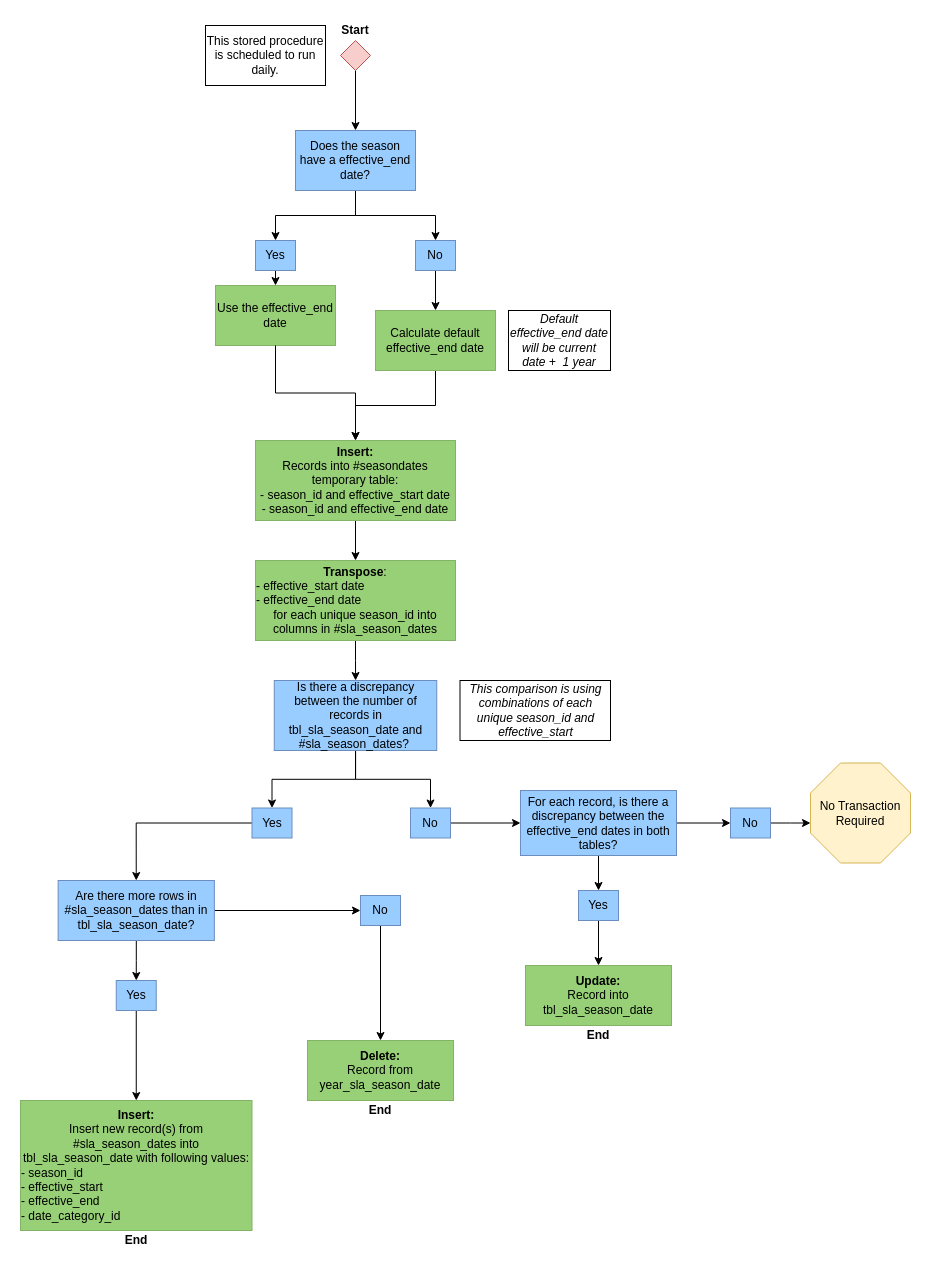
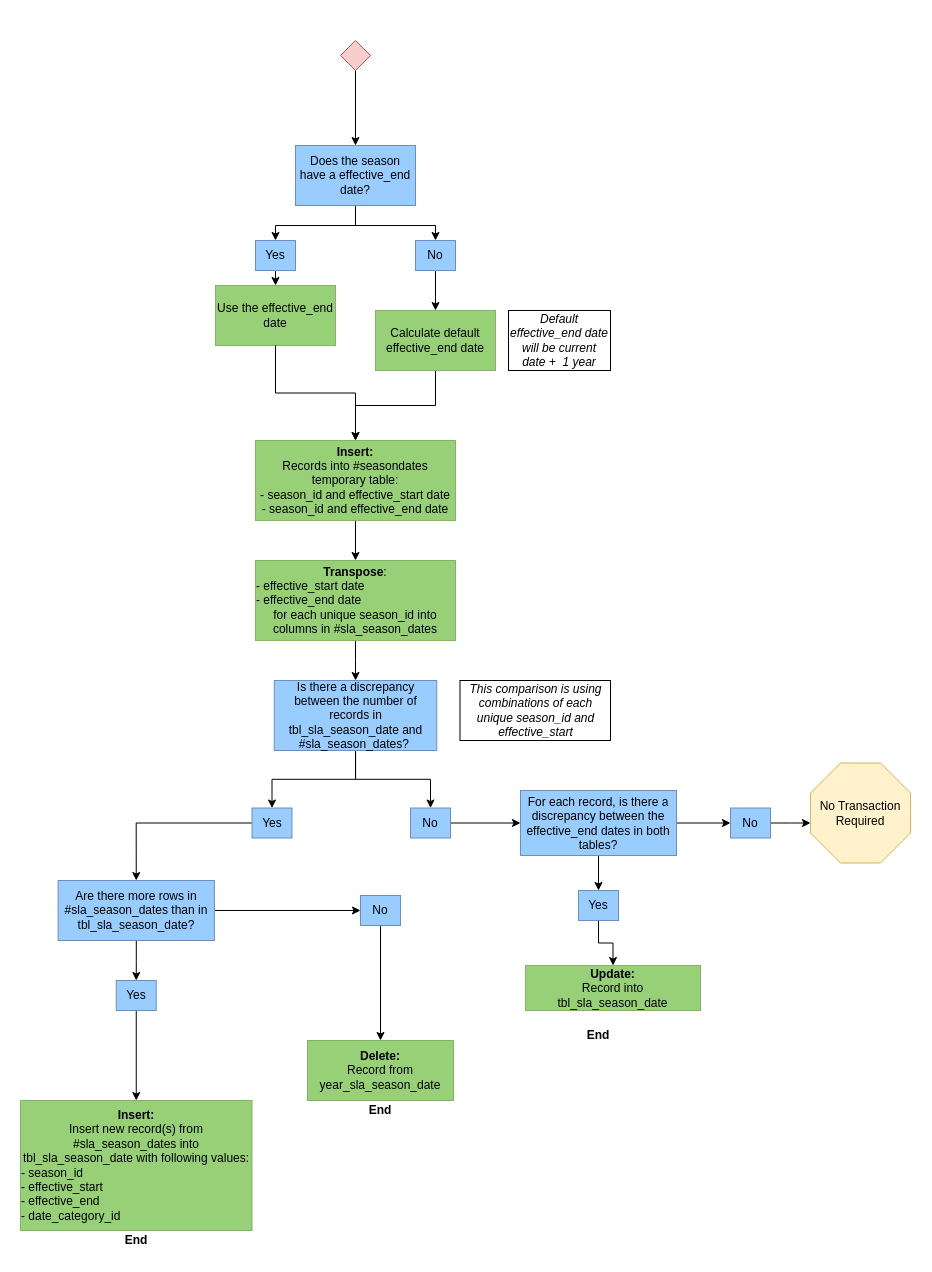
  <mxCell id="0" />
  <mxCell id="1" parent="0" />
  <mxCell id="2" value="" style="edgeStyle=orthogonalEdgeStyle;rounded=0;orthogonalLoop=1;jettySize=auto;html=1;" parent="1" source="3" target="35" edge="1"><mxGeometry relative="1" as="geometry" /></mxCell>
  <mxCell id="3" value="Calculate default effective_end date" style="rounded=0;whiteSpace=wrap;html=1;fillColor=#97D077;strokeColor=#82b366;" parent="1" vertex="1"><mxGeometry x="375" y="310" width="120" height="60" as="geometry" /></mxCell>
  <mxCell id="4" style="edgeStyle=orthogonalEdgeStyle;rounded=0;orthogonalLoop=1;jettySize=auto;html=1;exitX=0.5;exitY=1;exitDx=0;exitDy=0;entryX=0.5;entryY=0;entryDx=0;entryDy=0;" parent="1" source="5" target="8" edge="1"><mxGeometry relative="1" as="geometry" /></mxCell>
  <mxCell id="5" value="" style="rhombus;whiteSpace=wrap;html=1;fillColor=#f8cecc;strokeColor=#b85450;" parent="1" vertex="1"><mxGeometry x="340" y="40" width="30" height="30" as="geometry" /></mxCell>
  <mxCell id="6" style="edgeStyle=orthogonalEdgeStyle;rounded=0;orthogonalLoop=1;jettySize=auto;html=1;" parent="1" source="8" target="10" edge="1"><mxGeometry relative="1" as="geometry" /></mxCell>
  <mxCell id="7" style="edgeStyle=orthogonalEdgeStyle;rounded=0;orthogonalLoop=1;jettySize=auto;html=1;exitX=0.5;exitY=1;exitDx=0;exitDy=0;entryX=0.5;entryY=0;entryDx=0;entryDy=0;" parent="1" source="8" target="12" edge="1"><mxGeometry relative="1" as="geometry" /></mxCell>
- <mxCell id="8" value="Does the season have a effective_end date?" style="rounded=0;whiteSpace=wrap;html=1;fillColor=#99CCFF;strokeColor=#6c8ebf;" parent="1" vertex="1"><mxGeometry x="295" y="130" width="120" height="60" as="geometry" /></mxCell>
+ <mxCell id="8" value="Does the season have a effective_end date?" style="rounded=0;whiteSpace=wrap;html=1;fillColor=#99CCFF;strokeColor=#6c8ebf;" parent="1" vertex="1"><mxGeometry x="295" y="145" width="120" height="60" as="geometry" /></mxCell>
  <mxCell id="9" style="edgeStyle=orthogonalEdgeStyle;rounded=0;orthogonalLoop=1;jettySize=auto;html=1;exitX=0.5;exitY=1;exitDx=0;exitDy=0;entryX=0.5;entryY=0;entryDx=0;entryDy=0;" parent="1" source="10" target="13" edge="1"><mxGeometry relative="1" as="geometry" /></mxCell>
  <mxCell id="10" value="Yes" style="rounded=0;whiteSpace=wrap;html=1;fillColor=#99CCFF;strokeColor=#6c8ebf;" parent="1" vertex="1"><mxGeometry x="255" y="240" width="40" height="30" as="geometry" /></mxCell>
  <mxCell id="11" style="edgeStyle=orthogonalEdgeStyle;rounded=0;orthogonalLoop=1;jettySize=auto;html=1;exitX=0.5;exitY=1;exitDx=0;exitDy=0;entryX=0.5;entryY=0;entryDx=0;entryDy=0;" parent="1" source="12" target="3" edge="1"><mxGeometry relative="1" as="geometry" /></mxCell>
  <mxCell id="12" value="No" style="rounded=0;whiteSpace=wrap;html=1;fillColor=#99CCFF;strokeColor=#6c8ebf;" parent="1" vertex="1"><mxGeometry x="415" y="240" width="40" height="30" as="geometry" /></mxCell>
  <mxCell id="13" value="Use the effective_end date" style="rounded=0;whiteSpace=wrap;html=1;fillColor=#97D077;strokeColor=#82b366;" parent="1" vertex="1"><mxGeometry x="215" y="285" width="120" height="60" as="geometry" /></mxCell>
- <mxCell id="14" value="This stored procedure is scheduled to run daily." style="rounded=0;whiteSpace=wrap;html=1;" parent="1" vertex="1"><mxGeometry x="205" y="25" width="120" height="60" as="geometry" /></mxCell>
  <mxCell id="15" style="edgeStyle=orthogonalEdgeStyle;rounded=0;orthogonalLoop=1;jettySize=auto;html=1;entryX=0;entryY=0.5;entryDx=0;entryDy=0;" parent="1" source="17" target="27" edge="1"><mxGeometry relative="1" as="geometry" /></mxCell>
  <mxCell id="16" style="edgeStyle=orthogonalEdgeStyle;rounded=0;orthogonalLoop=1;jettySize=auto;html=1;entryX=0.5;entryY=0;entryDx=0;entryDy=0;" parent="1" source="17" target="29" edge="1"><mxGeometry relative="1" as="geometry" /></mxCell>
  <mxCell id="17" value="For each record, is there a discrepancy between the effective_end dates in both tables?" style="rounded=0;whiteSpace=wrap;html=1;fillColor=#99CCFF;strokeColor=#6c8ebf;" parent="1" vertex="1"><mxGeometry x="520" y="790" width="156" height="65" as="geometry" /></mxCell>
  <mxCell id="18" value="&lt;b&gt;Insert:&lt;/b&gt;&lt;br&gt;Insert new record(s) from #sla_season_dates into tbl_sla_season_date with following values:&lt;br&gt;&lt;div style=&quot;text-align: left&quot;&gt;&lt;span&gt;- season_id&lt;/span&gt;&lt;/div&gt;&lt;div style=&quot;text-align: left&quot;&gt;&lt;span&gt;- effective_start&lt;/span&gt;&lt;/div&gt;&lt;div style=&quot;text-align: left&quot;&gt;&lt;span&gt;- effective_end&lt;/span&gt;&lt;/div&gt;&lt;div style=&quot;text-align: left&quot;&gt;&lt;span&gt;- date_category_id&lt;/span&gt;&lt;/div&gt;" style="rounded=0;whiteSpace=wrap;html=1;fillColor=#97D077;strokeColor=#82b366;" parent="1" vertex="1"><mxGeometry x="20" y="1100" width="231.5" height="130" as="geometry" /></mxCell>
  <mxCell id="19" style="edgeStyle=orthogonalEdgeStyle;rounded=0;orthogonalLoop=1;jettySize=auto;html=1;exitX=0.5;exitY=1;exitDx=0;exitDy=0;entryX=0.5;entryY=0;entryDx=0;entryDy=0;" parent="1" source="21" target="25" edge="1"><mxGeometry relative="1" as="geometry"><mxPoint x="354.667" y="790" as="targetPoint" /></mxGeometry></mxCell>
  <mxCell id="20" style="edgeStyle=orthogonalEdgeStyle;rounded=0;orthogonalLoop=1;jettySize=auto;html=1;entryX=0.5;entryY=0;entryDx=0;entryDy=0;" parent="1" source="21" target="47" edge="1"><mxGeometry relative="1" as="geometry" /></mxCell>
  <mxCell id="21" value="Is there a discrepancy between the number of records in tbl_sla_season_date and #sla_season_dates?&amp;nbsp;" style="rounded=0;whiteSpace=wrap;html=1;fillColor=#99CCFF;strokeColor=#6c8ebf;" parent="1" vertex="1"><mxGeometry x="273.75" y="680" width="162.5" height="70" as="geometry" /></mxCell>
  <mxCell id="22" style="edgeStyle=orthogonalEdgeStyle;rounded=0;orthogonalLoop=1;jettySize=auto;html=1;exitX=0.5;exitY=1;exitDx=0;exitDy=0;entryX=0.5;entryY=0;entryDx=0;entryDy=0;" parent="1" source="23" target="31" edge="1"><mxGeometry relative="1" as="geometry"><mxPoint x="380" y="1035" as="targetPoint" /></mxGeometry></mxCell>
  <mxCell id="23" value="No" style="rounded=0;whiteSpace=wrap;html=1;fillColor=#99CCFF;strokeColor=#6c8ebf;" parent="1" vertex="1"><mxGeometry x="360" y="895" width="40" height="30" as="geometry" /></mxCell>
  <mxCell id="24" style="edgeStyle=orthogonalEdgeStyle;rounded=0;orthogonalLoop=1;jettySize=auto;html=1;entryX=0.5;entryY=0;entryDx=0;entryDy=0;" parent="1" source="25" target="43" edge="1"><mxGeometry relative="1" as="geometry" /></mxCell>
  <mxCell id="25" value="Yes" style="rounded=0;whiteSpace=wrap;html=1;fillColor=#99CCFF;strokeColor=#6c8ebf;" parent="1" vertex="1"><mxGeometry x="251.5" y="807.5" width="40" height="30" as="geometry" /></mxCell>
  <mxCell id="26" style="edgeStyle=orthogonalEdgeStyle;rounded=0;orthogonalLoop=1;jettySize=auto;html=1;exitX=1;exitY=0.5;exitDx=0;exitDy=0;entryX=0;entryY=0.5;entryDx=0;entryDy=0;entryPerimeter=0;" parent="1" source="27" edge="1"><mxGeometry relative="1" as="geometry"><mxPoint x="810" y="822.5" as="targetPoint" /></mxGeometry></mxCell>
  <mxCell id="27" value="No" style="rounded=0;whiteSpace=wrap;html=1;fillColor=#99CCFF;strokeColor=#6c8ebf;" parent="1" vertex="1"><mxGeometry x="730" y="807.5" width="40" height="30" as="geometry" /></mxCell>
  <mxCell id="28" style="edgeStyle=orthogonalEdgeStyle;rounded=0;orthogonalLoop=1;jettySize=auto;html=1;exitX=0.5;exitY=1;exitDx=0;exitDy=0;" parent="1" source="29" target="30" edge="1"><mxGeometry relative="1" as="geometry" /></mxCell>
  <mxCell id="29" value="Yes" style="rounded=0;whiteSpace=wrap;html=1;fillColor=#99CCFF;strokeColor=#6c8ebf;" parent="1" vertex="1"><mxGeometry x="578" y="890" width="40" height="30" as="geometry" /></mxCell>
- <mxCell id="30" value="&lt;b&gt;Update:&lt;/b&gt;&lt;br&gt;Record into tbl_sla_season_date" style="rounded=0;whiteSpace=wrap;html=1;fillColor=#97D077;strokeColor=#82b366;" parent="1" vertex="1"><mxGeometry x="525" y="965" width="146" height="60" as="geometry" /></mxCell>
+ <mxCell id="30" value="&lt;b&gt;Update:&lt;/b&gt;&lt;br&gt;Record into tbl_sla_season_date" style="rounded=0;whiteSpace=wrap;html=1;fillColor=#97D077;strokeColor=#82b366;" parent="1" vertex="1"><mxGeometry x="525" y="965" width="175" height="45" as="geometry" /></mxCell>
  <mxCell id="31" value="&lt;b&gt;Delete:&lt;/b&gt;&lt;br&gt;Record from year_sla_season_date" style="rounded=0;whiteSpace=wrap;html=1;fillColor=#97D077;strokeColor=#82b366;" parent="1" vertex="1"><mxGeometry x="307" y="1040" width="146" height="60" as="geometry" /></mxCell>
  <mxCell id="32" value="No Transaction Required" style="whiteSpace=wrap;html=1;shape=mxgraph.basic.octagon2;align=center;verticalAlign=middle;dx=15;fillColor=#fff2cc;strokeColor=#d6b656;" parent="1" vertex="1"><mxGeometry x="810" y="762.5" width="100" height="100" as="geometry" /></mxCell>
  <mxCell id="33" value="&lt;i&gt;Default effective_end date will be current date +&amp;nbsp; 1 year&lt;/i&gt;" style="rounded=0;whiteSpace=wrap;html=1;fillColor=none;" parent="1" vertex="1"><mxGeometry x="508" y="310" width="102" height="60" as="geometry" /></mxCell>
  <mxCell id="34" value="" style="edgeStyle=orthogonalEdgeStyle;rounded=0;orthogonalLoop=1;jettySize=auto;html=1;" parent="1" source="35" target="38" edge="1"><mxGeometry relative="1" as="geometry" /></mxCell>
  <mxCell id="35" value="&lt;b&gt;Insert:&lt;/b&gt;&lt;br&gt;Records into #seasondates temporary table:&lt;br&gt;- season_id and effective_start date&lt;br&gt;- season_id and effective_end date" style="rounded=0;whiteSpace=wrap;html=1;fillColor=#97D077;strokeColor=#82b366;" parent="1" vertex="1"><mxGeometry x="255" y="440" width="200" height="80" as="geometry" /></mxCell>
  <mxCell id="36" value="" style="endArrow=classic;html=1;exitX=0.5;exitY=1;exitDx=0;exitDy=0;entryX=0.5;entryY=0;entryDx=0;entryDy=0;rounded=0;edgeStyle=orthogonalEdgeStyle;" parent="1" source="13" target="35" edge="1"><mxGeometry width="50" height="50" relative="1" as="geometry"><mxPoint x="360" y="550" as="sourcePoint" /><mxPoint x="410" y="500" as="targetPoint" /></mxGeometry></mxCell>
  <mxCell id="37" value="" style="edgeStyle=orthogonalEdgeStyle;rounded=0;orthogonalLoop=1;jettySize=auto;html=1;" parent="1" source="38" target="21" edge="1"><mxGeometry relative="1" as="geometry" /></mxCell>
  <mxCell id="38" value="&lt;b&gt;Transpose&lt;/b&gt;:&lt;br&gt;&lt;div style=&quot;text-align: left&quot;&gt;&lt;span&gt;- effective_start date&lt;/span&gt;&lt;/div&gt;&lt;div style=&quot;text-align: left&quot;&gt;&lt;span&gt;- effective_end date&lt;/span&gt;&lt;/div&gt;&lt;div&gt;&lt;span&gt;for each unique season_id into columns in #sla_season_dates&lt;/span&gt;&lt;/div&gt;" style="rounded=0;whiteSpace=wrap;html=1;fillColor=#97D077;strokeColor=#82b366;" parent="1" vertex="1"><mxGeometry x="255" y="560" width="200" height="80" as="geometry" /></mxCell>
  <mxCell id="39" style="edgeStyle=orthogonalEdgeStyle;rounded=0;orthogonalLoop=1;jettySize=auto;html=1;exitX=0.5;exitY=1;exitDx=0;exitDy=0;" parent="1" source="38" target="38" edge="1"><mxGeometry relative="1" as="geometry" /></mxCell>
  <mxCell id="40" value="&lt;i&gt;This comparison is using combinations of each unique season_id and effective_start&lt;/i&gt;" style="rounded=0;whiteSpace=wrap;html=1;fillColor=none;" parent="1" vertex="1"><mxGeometry x="459.5" y="680" width="150.5" height="60" as="geometry" /></mxCell>
  <mxCell id="41" value="" style="edgeStyle=orthogonalEdgeStyle;rounded=0;orthogonalLoop=1;jettySize=auto;html=1;entryX=0.5;entryY=0;entryDx=0;entryDy=0;" parent="1" source="43" target="45" edge="1"><mxGeometry relative="1" as="geometry"><mxPoint x="135.74" y="1070" as="targetPoint" /></mxGeometry></mxCell>
  <mxCell id="42" style="edgeStyle=orthogonalEdgeStyle;rounded=0;orthogonalLoop=1;jettySize=auto;html=1;entryX=0;entryY=0.5;entryDx=0;entryDy=0;" parent="1" source="43" target="23" edge="1"><mxGeometry relative="1" as="geometry"><mxPoint x="380.74" y="910" as="targetPoint" /></mxGeometry></mxCell>
  <mxCell id="43" value="Are there more rows in #sla_season_dates than in tbl_sla_season_date?" style="rounded=0;whiteSpace=wrap;html=1;fillColor=#99CCFF;strokeColor=#6c8ebf;" parent="1" vertex="1"><mxGeometry x="57.62" y="880" width="156.25" height="60" as="geometry" /></mxCell>
  <mxCell id="44" style="edgeStyle=orthogonalEdgeStyle;rounded=0;orthogonalLoop=1;jettySize=auto;html=1;entryX=0.5;entryY=0;entryDx=0;entryDy=0;" parent="1" source="45" target="18" edge="1"><mxGeometry relative="1" as="geometry" /></mxCell>
  <mxCell id="45" value="Yes" style="rounded=0;whiteSpace=wrap;html=1;fillColor=#99CCFF;strokeColor=#6c8ebf;" parent="1" vertex="1"><mxGeometry x="115.75" y="980" width="40" height="30" as="geometry" /></mxCell>
  <mxCell id="46" style="edgeStyle=orthogonalEdgeStyle;rounded=0;orthogonalLoop=1;jettySize=auto;html=1;entryX=0;entryY=0.5;entryDx=0;entryDy=0;" parent="1" source="47" target="17" edge="1"><mxGeometry relative="1" as="geometry" /></mxCell>
  <mxCell id="47" value="No" style="rounded=0;whiteSpace=wrap;html=1;fillColor=#99CCFF;strokeColor=#6c8ebf;" parent="1" vertex="1"><mxGeometry x="410" y="807.5" width="40" height="30" as="geometry" /></mxCell>
  <mxCell id="48" value="End" style="text;html=1;strokeColor=none;fillColor=none;align=center;verticalAlign=middle;whiteSpace=wrap;rounded=0;fontStyle=1" parent="1" vertex="1"><mxGeometry x="360" y="1100" width="40" height="20" as="geometry" /></mxCell>
  <mxCell id="49" value="End" style="text;html=1;strokeColor=none;fillColor=none;align=center;verticalAlign=middle;whiteSpace=wrap;rounded=0;fontStyle=1" parent="1" vertex="1"><mxGeometry x="115.74" y="1230" width="40" height="20" as="geometry" /></mxCell>
  <mxCell id="50" value="End" style="text;html=1;strokeColor=none;fillColor=none;align=center;verticalAlign=middle;whiteSpace=wrap;rounded=0;fontStyle=1" parent="1" vertex="1"><mxGeometry x="578" y="1025" width="40" height="20" as="geometry" /></mxCell>
- <mxCell id="51" value="Start" style="text;html=1;strokeColor=none;fillColor=none;align=center;verticalAlign=middle;whiteSpace=wrap;rounded=0;fontStyle=1" parent="1" vertex="1"><mxGeometry x="335" y="20" width="40" height="20" as="geometry" /></mxCell>
